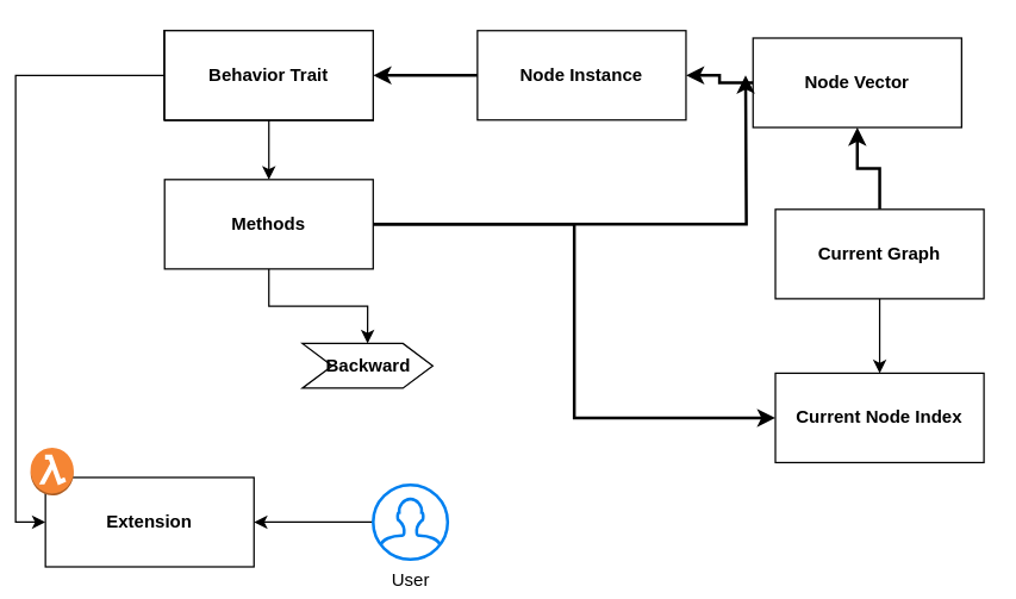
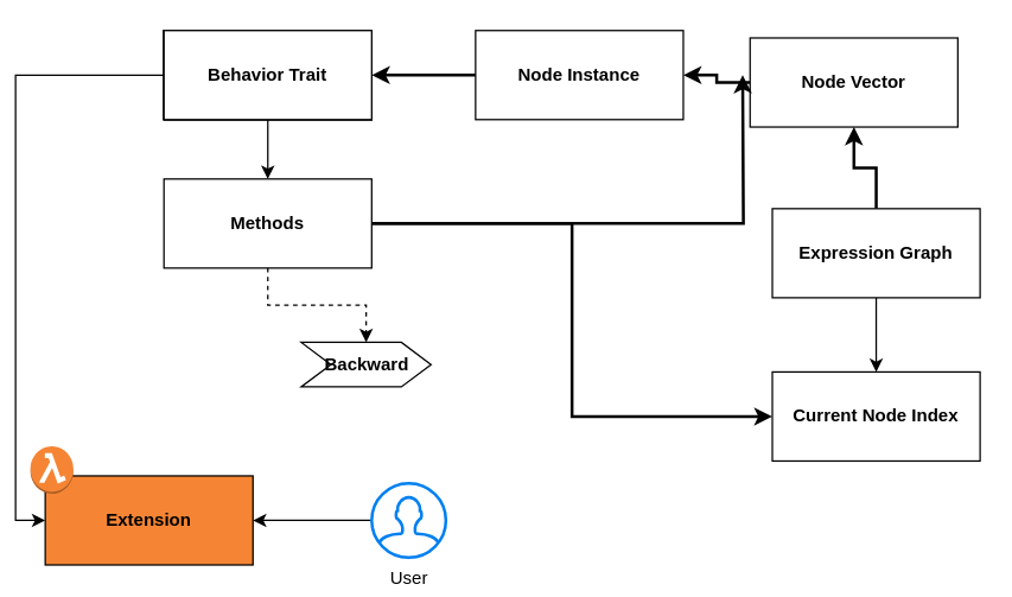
  <mxCell id="0" />
  <mxCell id="1" parent="0" />
  <mxCell id="2" value="&lt;b&gt;Behavior Trait&lt;/b&gt;" style="rounded=0;whiteSpace=wrap;html=1;" parent="1" vertex="1"><mxGeometry x="110" y="20" width="140" height="60" as="geometry" /></mxCell>
  <mxCell id="3" value="&lt;b&gt;Backward&lt;/b&gt;" style="shape=step;perimeter=stepPerimeter;whiteSpace=wrap;html=1;fixedSize=1;" parent="1" vertex="1"><mxGeometry x="202.5" y="230" width="87.5" height="30" as="geometry" /></mxCell>
  <mxCell id="4" value="&lt;b&gt;Behavior Trait&lt;/b&gt;" style="rounded=0;whiteSpace=wrap;html=1;" parent="1" vertex="1"><mxGeometry x="110" y="20" width="140" height="60" as="geometry" /></mxCell>
  <mxCell id="5" value="&lt;b&gt;Behavior Trait&lt;/b&gt;" style="rounded=0;whiteSpace=wrap;html=1;" vertex="1" parent="1"><mxGeometry x="110" y="20" width="140" height="60" as="geometry" /></mxCell>
  <mxCell id="6" style="edgeStyle=orthogonalEdgeStyle;rounded=0;orthogonalLoop=1;jettySize=auto;html=1;exitX=0.5;exitY=1;exitDx=0;exitDy=0;" edge="1" parent="1" source="8" target="22"><mxGeometry relative="1" as="geometry" /></mxCell>
  <mxCell id="7" style="edgeStyle=orthogonalEdgeStyle;rounded=0;orthogonalLoop=1;jettySize=auto;html=1;exitX=0;exitY=0.5;exitDx=0;exitDy=0;entryX=0;entryY=0.5;entryDx=0;entryDy=0;" edge="1" parent="1" source="8" target="9"><mxGeometry relative="1" as="geometry" /></mxCell>
  <mxCell id="8" value="&lt;b&gt;Behavior Trait&lt;/b&gt;" style="rounded=0;whiteSpace=wrap;html=1;" vertex="1" parent="1"><mxGeometry x="110" y="20" width="140" height="60" as="geometry" /></mxCell>
- <mxCell id="9" value="&lt;b&gt;Extension&lt;/b&gt;" style="rounded=0;whiteSpace=wrap;html=1;" vertex="1" parent="1"><mxGeometry x="30" y="320" width="140" height="60" as="geometry" /></mxCell>
+ <mxCell id="9" value="&lt;b&gt;Extension&lt;/b&gt;" style="rounded=0;whiteSpace=wrap;html=1;fillColor=#f58534;" vertex="1" parent="1"><mxGeometry x="30" y="320" width="140" height="60" as="geometry" /></mxCell>
  <mxCell id="10" style="edgeStyle=orthogonalEdgeStyle;rounded=0;orthogonalLoop=1;jettySize=auto;html=1;entryX=1;entryY=0.5;entryDx=0;entryDy=0;" edge="1" parent="1" source="11" target="9"><mxGeometry relative="1" as="geometry" /></mxCell>
  <mxCell id="11" value="User" style="html=1;verticalLabelPosition=bottom;align=center;labelBackgroundColor=#ffffff;verticalAlign=top;strokeWidth=2;strokeColor=#0080F0;shadow=0;dashed=0;shape=mxgraph.ios7.icons.user;" vertex="1" parent="1"><mxGeometry x="250" y="325" width="50" height="50" as="geometry" /></mxCell>
  <mxCell id="12" style="edgeStyle=orthogonalEdgeStyle;rounded=0;orthogonalLoop=1;jettySize=auto;html=1;exitX=0;exitY=0.5;exitDx=0;exitDy=0;entryX=1;entryY=0.5;entryDx=0;entryDy=0;strokeWidth=2;" edge="1" parent="1" source="13" target="8"><mxGeometry relative="1" as="geometry" /></mxCell>
  <mxCell id="13" value="&lt;b&gt;Node Instance&lt;/b&gt;" style="rounded=0;whiteSpace=wrap;html=1;" vertex="1" parent="1"><mxGeometry x="320" y="20" width="140" height="60" as="geometry" /></mxCell>
  <mxCell id="14" style="edgeStyle=orthogonalEdgeStyle;rounded=0;orthogonalLoop=1;jettySize=auto;html=1;exitX=0;exitY=0.5;exitDx=0;exitDy=0;entryX=1;entryY=0.5;entryDx=0;entryDy=0;strokeWidth=2;" edge="1" parent="1" source="15" target="13"><mxGeometry relative="1" as="geometry" /></mxCell>
  <mxCell id="15" value="&lt;b&gt;Node Vector&lt;/b&gt;" style="rounded=0;whiteSpace=wrap;html=1;" vertex="1" parent="1"><mxGeometry x="505" y="25" width="140" height="60" as="geometry" /></mxCell>
  <mxCell id="16" style="edgeStyle=orthogonalEdgeStyle;rounded=0;orthogonalLoop=1;jettySize=auto;html=1;exitX=0.5;exitY=0;exitDx=0;exitDy=0;entryX=0.5;entryY=1;entryDx=0;entryDy=0;strokeWidth=2;" edge="1" parent="1" source="18" target="15"><mxGeometry relative="1" as="geometry" /></mxCell>
  <mxCell id="17" style="edgeStyle=orthogonalEdgeStyle;rounded=0;orthogonalLoop=1;jettySize=auto;html=1;exitX=0.5;exitY=1;exitDx=0;exitDy=0;entryX=0.5;entryY=0;entryDx=0;entryDy=0;" edge="1" parent="1" source="18" target="23"><mxGeometry relative="1" as="geometry" /></mxCell>
- <mxCell id="18" value="&lt;b&gt;Current Graph&lt;/b&gt;" style="rounded=0;whiteSpace=wrap;html=1;" vertex="1" parent="1"><mxGeometry x="520" y="140" width="140" height="60" as="geometry" /></mxCell>
- <mxCell id="19" style="edgeStyle=orthogonalEdgeStyle;rounded=0;orthogonalLoop=1;jettySize=auto;html=1;exitX=0.5;exitY=1;exitDx=0;exitDy=0;entryX=0.5;entryY=0;entryDx=0;entryDy=0;" edge="1" parent="1" source="22" target="3"><mxGeometry relative="1" as="geometry" /></mxCell>
+ <mxCell id="18" value="&lt;b&gt;Expression Graph&lt;/b&gt;" style="rounded=0;whiteSpace=wrap;html=1;" vertex="1" parent="1"><mxGeometry x="520" y="140" width="140" height="60" as="geometry" /></mxCell>
+ <mxCell id="19" style="edgeStyle=orthogonalEdgeStyle;rounded=0;orthogonalLoop=1;jettySize=auto;html=1;exitX=0.5;exitY=1;exitDx=0;exitDy=0;entryX=0.5;entryY=0;entryDx=0;entryDy=0;dashed=1;" edge="1" parent="1" source="22" target="3"><mxGeometry relative="1" as="geometry" /></mxCell>
  <mxCell id="20" style="edgeStyle=orthogonalEdgeStyle;rounded=0;orthogonalLoop=1;jettySize=auto;html=1;exitX=1;exitY=0.5;exitDx=0;exitDy=0;entryX=0;entryY=0.5;entryDx=0;entryDy=0;strokeWidth=2;" edge="1" parent="1" source="22" target="23"><mxGeometry relative="1" as="geometry" /></mxCell>
  <mxCell id="21" style="edgeStyle=orthogonalEdgeStyle;rounded=0;orthogonalLoop=1;jettySize=auto;html=1;exitX=1;exitY=0.5;exitDx=0;exitDy=0;strokeWidth=2;" edge="1" parent="1" source="22"><mxGeometry relative="1" as="geometry"><mxPoint x="500" y="50" as="targetPoint" /></mxGeometry></mxCell>
  <mxCell id="22" value="&lt;b&gt;Methods&lt;/b&gt;" style="rounded=0;whiteSpace=wrap;html=1;" vertex="1" parent="1"><mxGeometry x="110" y="120" width="140" height="60" as="geometry" /></mxCell>
  <mxCell id="23" value="&lt;b&gt;Current Node Index&lt;/b&gt;" style="rounded=0;whiteSpace=wrap;html=1;" vertex="1" parent="1"><mxGeometry x="520" y="250" width="140" height="60" as="geometry" /></mxCell>
  <mxCell id="24" value="" style="outlineConnect=0;dashed=0;verticalLabelPosition=bottom;verticalAlign=top;align=center;html=1;shape=mxgraph.aws3.lambda_function;fillColor=#F58534;gradientColor=none;" vertex="1" parent="1"><mxGeometry x="20" y="300" width="29" height="32" as="geometry" /></mxCell>
